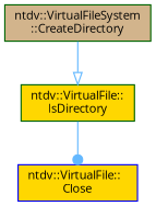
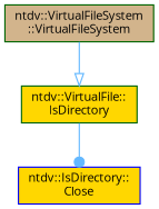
  digraph {
    fontname="Open Sans"
    rankdir=TB
    node [color=darkgreen fillcolor=gold fontname="Open Sans" fontsize=10 shape=box style=filled]
    edge [color=steelblue1 fontname="Open Sans" fontsize=10 labelfontname=Helvetica labelfontsize=10 style=solid]
-   n1 [fillcolor=tan fontcolor=black height=0.2 label="ntdv::VirtualFileSystem\l::CreateDirectory" width=0.4]
+   n1 [fillcolor=tan fontcolor=black height=0.2 label="ntdv::VirtualFileSystem\l::VirtualFileSystem" width=0.4]
    n2 [height=0.2 label="ntdv::VirtualFile::\lIsDirectory" width=0.4]
-   n3 [color=blue height=0.2 label="ntdv::VirtualFile::\lClose" width=0.4]
+   n3 [color=blue height=0.2 label="ntdv::IsDirectory::\lClose" width=0.4]
    n1 -> n2 [arrowhead=onormal]
    n2 -> n3 [arrowhead=dot]
  }
